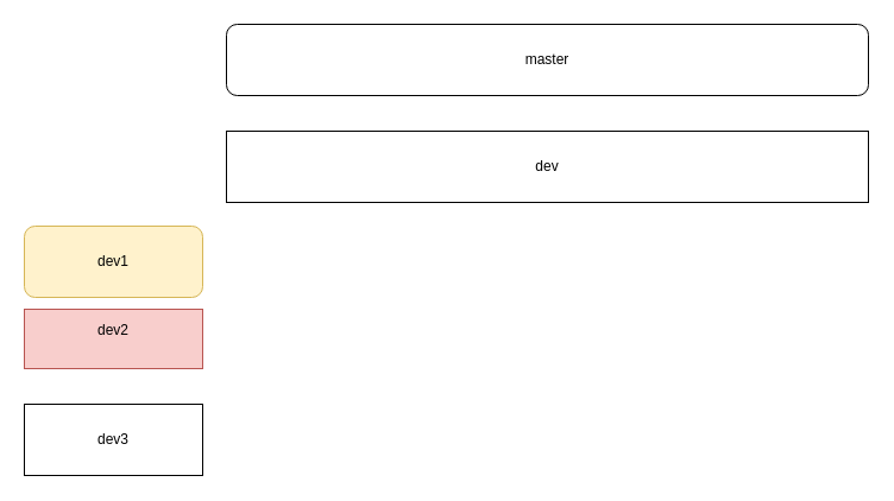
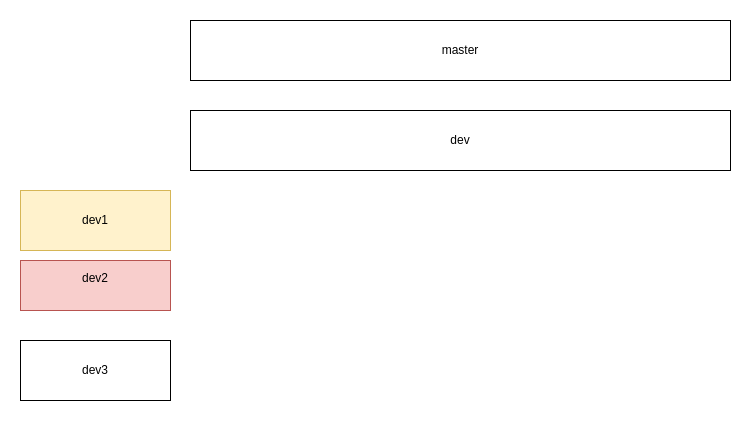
  <mxCell id="0" />
  <mxCell id="1" parent="0" />
- <mxCell id="2" value="master" style="whiteSpace=wrap;html=1;rounded=1;" vertex="1" parent="1"><mxGeometry x="190" y="20" width="540" height="60" as="geometry" /></mxCell>
+ <mxCell id="2" value="master" style="rounded=0;whiteSpace=wrap;html=1;" vertex="1" parent="1"><mxGeometry x="190" y="20" width="540" height="60" as="geometry" /></mxCell>
  <mxCell id="3" value="dev" style="rounded=0;whiteSpace=wrap;html=1;" vertex="1" parent="1"><mxGeometry x="190" y="110" width="540" height="60" as="geometry" /></mxCell>
- <mxCell id="4" value="dev1" style="whiteSpace=wrap;html=1;fillColor=#fff2cc;strokeColor=#d6b656;rounded=1;" vertex="1" parent="1"><mxGeometry x="20" y="190" width="150" height="60" as="geometry" /></mxCell>
+ <mxCell id="4" value="dev1" style="rounded=0;whiteSpace=wrap;html=1;fillColor=#fff2cc;strokeColor=#d6b656;" vertex="1" parent="1"><mxGeometry x="20" y="190" width="150" height="60" as="geometry" /></mxCell>
  <mxCell id="5" value="dev2&lt;div&gt;&lt;br&gt;&lt;/div&gt;" style="rounded=0;whiteSpace=wrap;html=1;fillColor=#f8cecc;strokeColor=#b85450;" vertex="1" parent="1"><mxGeometry x="20" y="260" width="150" height="50" as="geometry" /></mxCell>
  <mxCell id="6" value="&lt;div&gt;dev3&lt;/div&gt;" style="rounded=0;whiteSpace=wrap;html=1;" vertex="1" parent="1"><mxGeometry x="20" y="340" width="150" height="60" as="geometry" /></mxCell>
